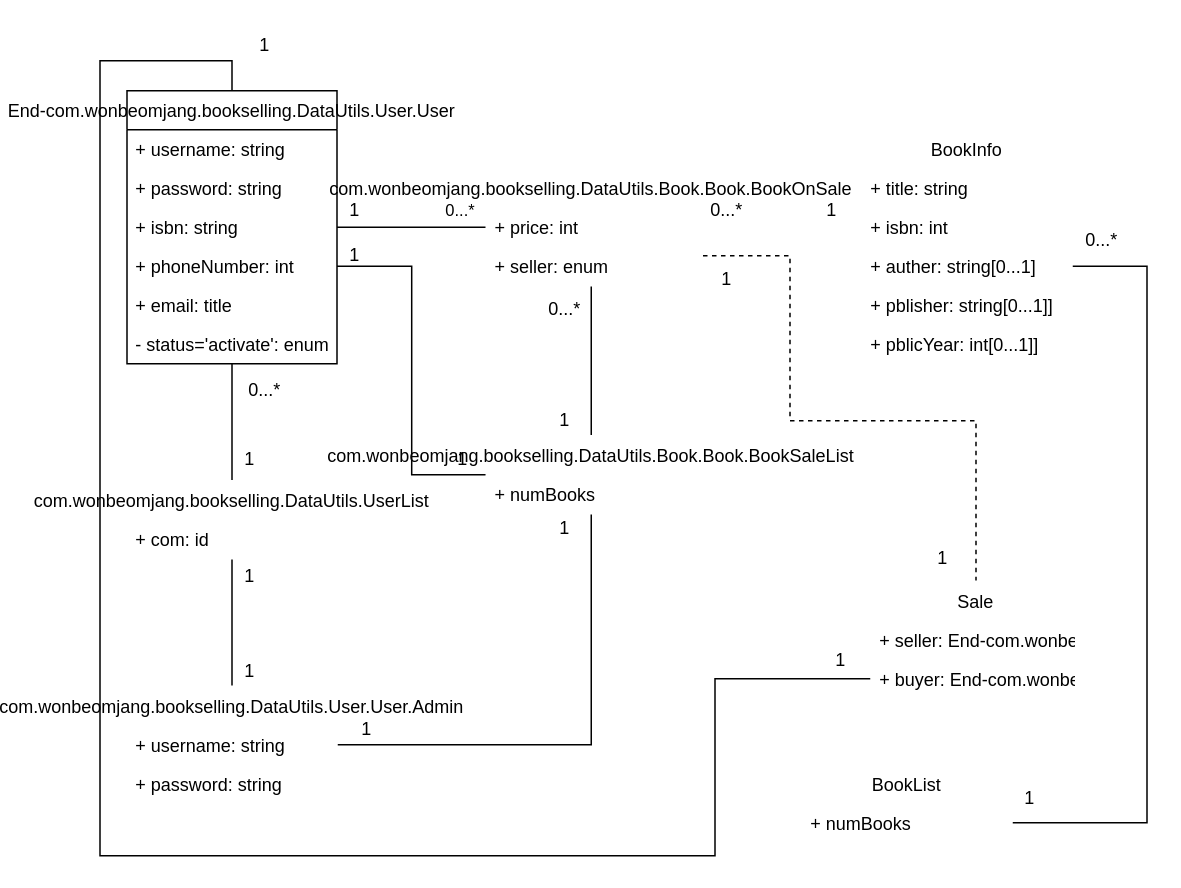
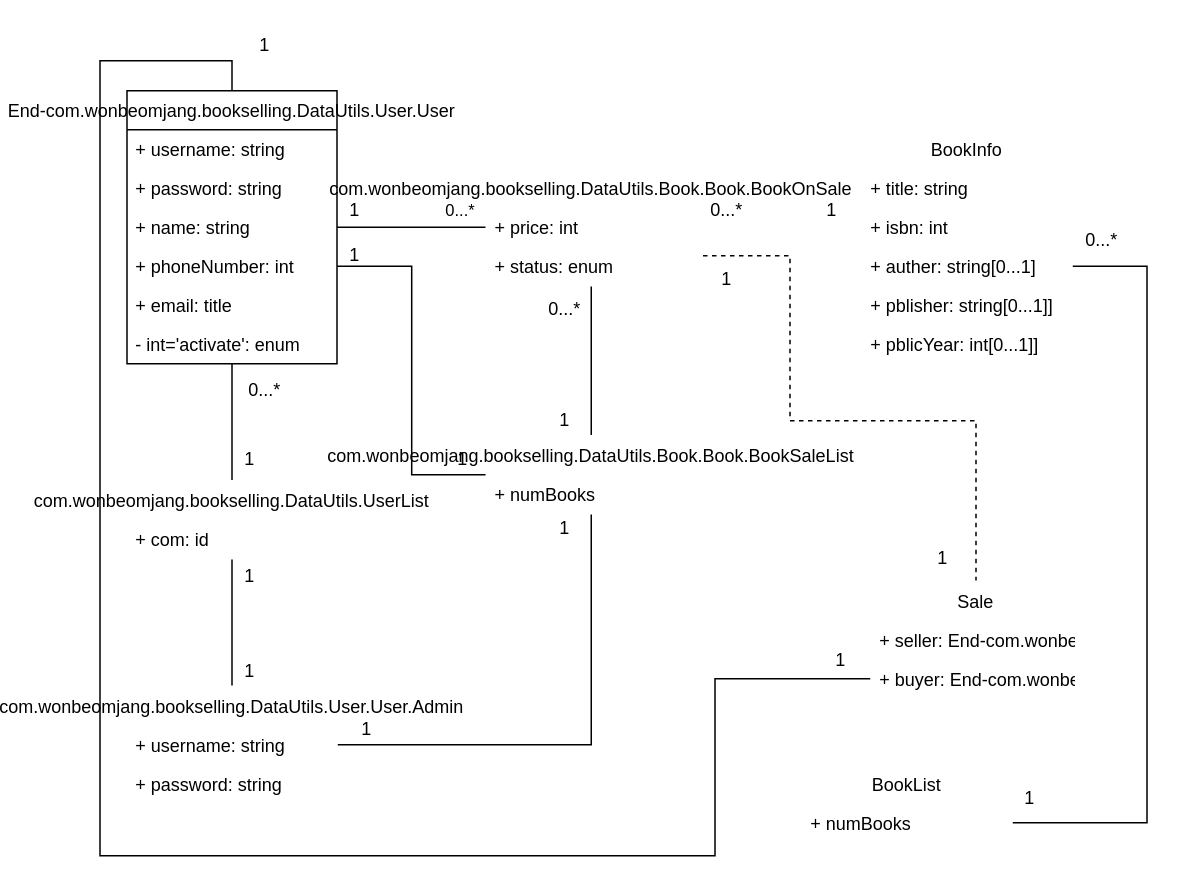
  <mxCell id="0" />
  <mxCell id="1" parent="0" />
  <mxCell id="2" value="" style="edgeStyle=orthogonalEdgeStyle;rounded=0;orthogonalLoop=1;jettySize=auto;html=1;startArrow=none;startFill=0;endArrow=none;endFill=0;" parent="1" source="28" target="36" edge="1"><mxGeometry relative="1" as="geometry" /></mxCell>
  <mxCell id="3" value="0...*" style="edgeStyle=orthogonalEdgeStyle;rounded=0;orthogonalLoop=1;jettySize=auto;html=1;exitX=1;exitY=0.5;exitDx=0;exitDy=0;entryX=0;entryY=0.5;entryDx=0;entryDy=0;startArrow=none;startFill=0;endArrow=none;endFill=0;labelBackgroundColor=none;" parent="1" source="24" target="28" edge="1"><mxGeometry x="0.648" y="11" relative="1" as="geometry"><mxPoint as="offset" /></mxGeometry></mxCell>
  <mxCell id="4" value="" style="edgeStyle=orthogonalEdgeStyle;rounded=0;orthogonalLoop=1;jettySize=auto;html=1;startArrow=none;startFill=0;endArrow=none;endFill=0;entryX=1;entryY=0.5;entryDx=0;entryDy=0;" parent="1" source="36" target="34" edge="1"><mxGeometry relative="1" as="geometry"><mxPoint x="347.5" y="402" as="targetPoint" /></mxGeometry></mxCell>
  <mxCell id="5" style="edgeStyle=orthogonalEdgeStyle;rounded=0;orthogonalLoop=1;jettySize=auto;html=1;exitX=0.5;exitY=1;exitDx=0;exitDy=0;startArrow=none;startFill=0;endArrow=none;endFill=0;" parent="1" source="21" target="31" edge="1"><mxGeometry relative="1" as="geometry" /></mxCell>
  <mxCell id="6" value="" style="edgeStyle=orthogonalEdgeStyle;rounded=0;orthogonalLoop=1;jettySize=auto;html=1;startArrow=none;startFill=0;endArrow=none;endFill=0;" parent="1" source="31" target="33" edge="1"><mxGeometry relative="1" as="geometry" /></mxCell>
  <mxCell id="7" style="edgeStyle=orthogonalEdgeStyle;rounded=0;orthogonalLoop=1;jettySize=auto;html=1;exitX=1;exitY=0.5;exitDx=0;exitDy=0;entryX=0;entryY=0.5;entryDx=0;entryDy=0;startArrow=none;startFill=0;endArrow=none;endFill=0;" parent="1" source="25" target="36" edge="1"><mxGeometry relative="1" as="geometry" /></mxCell>
  <mxCell id="8" value="1" style="text;html=1;strokeColor=none;fillColor=none;align=center;verticalAlign=middle;whiteSpace=wrap;rounded=0;" parent="1" vertex="1"><mxGeometry x="170" y="130" width="40" height="20" as="geometry" /></mxCell>
  <mxCell id="9" value="1" style="text;html=1;strokeColor=none;fillColor=none;align=center;verticalAlign=middle;whiteSpace=wrap;rounded=0;" parent="1" vertex="1"><mxGeometry x="170" y="160" width="40" height="20" as="geometry" /></mxCell>
  <mxCell id="10" value="1" style="text;html=1;strokeColor=none;fillColor=none;align=center;verticalAlign=middle;whiteSpace=wrap;rounded=0;" parent="1" vertex="1"><mxGeometry x="241.5" y="296" width="40" height="20" as="geometry" /></mxCell>
  <mxCell id="11" value="0...*" style="text;html=1;strokeColor=none;fillColor=none;align=center;verticalAlign=middle;whiteSpace=wrap;rounded=0;" parent="1" vertex="1"><mxGeometry x="110" y="250" width="40" height="20" as="geometry" /></mxCell>
  <mxCell id="12" value="1" style="text;html=1;strokeColor=none;fillColor=none;align=center;verticalAlign=middle;whiteSpace=wrap;rounded=0;" parent="1" vertex="1"><mxGeometry x="100" y="296" width="40" height="20" as="geometry" /></mxCell>
  <mxCell id="13" value="1" style="text;html=1;strokeColor=none;fillColor=none;align=center;verticalAlign=middle;whiteSpace=wrap;rounded=0;" parent="1" vertex="1"><mxGeometry x="100" y="374" width="40" height="20" as="geometry" /></mxCell>
  <mxCell id="14" value="1" style="text;html=1;strokeColor=none;fillColor=none;align=center;verticalAlign=middle;whiteSpace=wrap;rounded=0;" parent="1" vertex="1"><mxGeometry x="100" y="437" width="40" height="20" as="geometry" /></mxCell>
  <mxCell id="15" value="1" style="text;html=1;strokeColor=none;fillColor=none;align=center;verticalAlign=middle;whiteSpace=wrap;rounded=0;" parent="1" vertex="1"><mxGeometry x="178" y="476" width="40" height="20" as="geometry" /></mxCell>
  <mxCell id="16" value="1" style="text;html=1;strokeColor=none;fillColor=none;align=center;verticalAlign=middle;whiteSpace=wrap;rounded=0;" parent="1" vertex="1"><mxGeometry x="310" y="342" width="40" height="20" as="geometry" /></mxCell>
  <mxCell id="17" value="1" style="text;html=1;strokeColor=none;fillColor=none;align=center;verticalAlign=middle;whiteSpace=wrap;rounded=0;" parent="1" vertex="1"><mxGeometry x="310" y="270" width="40" height="20" as="geometry" /></mxCell>
  <mxCell id="18" value="0...*" style="text;html=1;strokeColor=none;fillColor=none;align=center;verticalAlign=middle;whiteSpace=wrap;rounded=0;" parent="1" vertex="1"><mxGeometry x="310" y="196" width="40" height="20" as="geometry" /></mxCell>
  <mxCell id="19" value="1" style="text;html=1;strokeColor=none;fillColor=none;align=center;verticalAlign=middle;whiteSpace=wrap;rounded=0;" parent="1" vertex="1"><mxGeometry x="488" y="130" width="40" height="20" as="geometry" /></mxCell>
  <mxCell id="20" value="0...*" style="text;html=1;strokeColor=none;fillColor=none;align=center;verticalAlign=middle;whiteSpace=wrap;rounded=0;" parent="1" vertex="1"><mxGeometry x="417.5" y="130" width="40" height="20" as="geometry" /></mxCell>
  <mxCell id="21" value="End-com.wonbeomjang.bookselling.DataUtils.User.User" style="swimlane;fontStyle=0;childLayout=stackLayout;horizontal=1;startSize=26;fillColor=none;horizontalStack=0;resizeParent=1;resizeParentMax=0;resizeLast=0;collapsible=1;marginBottom=0;" parent="1" vertex="1"><mxGeometry x="38" y="60" width="140" height="182" as="geometry" /></mxCell>
  <mxCell id="22" value="+ username: string" style="text;strokeColor=none;fillColor=none;align=left;verticalAlign=top;spacingLeft=4;spacingRight=4;overflow=hidden;rotatable=0;points=[[0,0.5],[1,0.5]];portConstraint=eastwest;" parent="21" vertex="1"><mxGeometry y="26" width="140" height="26" as="geometry" /></mxCell>
  <mxCell id="23" value="+ password: string" style="text;strokeColor=none;fillColor=none;align=left;verticalAlign=top;spacingLeft=4;spacingRight=4;overflow=hidden;rotatable=0;points=[[0,0.5],[1,0.5]];portConstraint=eastwest;" parent="21" vertex="1"><mxGeometry y="52" width="140" height="26" as="geometry" /></mxCell>
- <mxCell id="24" value="+ isbn: string" style="text;strokeColor=none;fillColor=none;align=left;verticalAlign=top;spacingLeft=4;spacingRight=4;overflow=hidden;rotatable=0;points=[[0,0.5],[1,0.5]];portConstraint=eastwest;" parent="21" vertex="1"><mxGeometry y="78" width="140" height="26" as="geometry" /></mxCell>
+ <mxCell id="24" value="+ name: string" style="text;strokeColor=none;fillColor=none;align=left;verticalAlign=top;spacingLeft=4;spacingRight=4;overflow=hidden;rotatable=0;points=[[0,0.5],[1,0.5]];portConstraint=eastwest;" parent="21" vertex="1"><mxGeometry y="78" width="140" height="26" as="geometry" /></mxCell>
  <mxCell id="25" value="+ phoneNumber: int" style="text;strokeColor=none;fillColor=none;align=left;verticalAlign=top;spacingLeft=4;spacingRight=4;overflow=hidden;rotatable=0;points=[[0,0.5],[1,0.5]];portConstraint=eastwest;" parent="21" vertex="1"><mxGeometry y="104" width="140" height="26" as="geometry" /></mxCell>
  <mxCell id="26" value="+ email: title" style="text;strokeColor=none;fillColor=none;align=left;verticalAlign=top;spacingLeft=4;spacingRight=4;overflow=hidden;rotatable=0;points=[[0,0.5],[1,0.5]];portConstraint=eastwest;" parent="21" vertex="1"><mxGeometry y="130" width="140" height="26" as="geometry" /></mxCell>
- <mxCell id="27" value="- status='activate': enum" style="text;strokeColor=none;fillColor=none;align=left;verticalAlign=top;spacingLeft=4;spacingRight=4;overflow=hidden;rotatable=0;points=[[0,0.5],[1,0.5]];portConstraint=eastwest;" parent="21" vertex="1"><mxGeometry y="156" width="140" height="26" as="geometry" /></mxCell>
+ <mxCell id="27" value="- int='activate': enum" style="text;strokeColor=none;fillColor=none;align=left;verticalAlign=top;spacingLeft=4;spacingRight=4;overflow=hidden;rotatable=0;points=[[0,0.5],[1,0.5]];portConstraint=eastwest;" parent="21" vertex="1"><mxGeometry y="156" width="140" height="26" as="geometry" /></mxCell>
  <mxCell id="28" value="com.wonbeomjang.bookselling.DataUtils.Book.Book.BookOnSale" style="swimlane;fontStyle=0;childLayout=stackLayout;horizontal=1;startSize=26;fillColor=none;horizontalStack=0;resizeParent=1;resizeParentMax=0;resizeLast=0;collapsible=1;marginBottom=0;strokeColor=#FFFFFF;" parent="1" vertex="1"><mxGeometry x="277.5" y="112" width="140" height="78" as="geometry" /></mxCell>
  <mxCell id="29" value="+ price: int" style="text;strokeColor=none;fillColor=none;align=left;verticalAlign=top;spacingLeft=4;spacingRight=4;overflow=hidden;rotatable=0;points=[[0,0.5],[1,0.5]];portConstraint=eastwest;" parent="28" vertex="1"><mxGeometry y="26" width="140" height="26" as="geometry" /></mxCell>
- <mxCell id="30" value="+ seller: enum" style="text;strokeColor=none;fillColor=none;align=left;verticalAlign=top;spacingLeft=4;spacingRight=4;overflow=hidden;rotatable=0;points=[[0,0.5],[1,0.5]];portConstraint=eastwest;" parent="28" vertex="1"><mxGeometry y="52" width="140" height="26" as="geometry" /></mxCell>
+ <mxCell id="30" value="+ status: enum" style="text;strokeColor=none;fillColor=none;align=left;verticalAlign=top;spacingLeft=4;spacingRight=4;overflow=hidden;rotatable=0;points=[[0,0.5],[1,0.5]];portConstraint=eastwest;" parent="28" vertex="1"><mxGeometry y="52" width="140" height="26" as="geometry" /></mxCell>
  <mxCell id="31" value="com.wonbeomjang.bookselling.DataUtils.UserList" style="swimlane;fontStyle=0;childLayout=stackLayout;horizontal=1;startSize=26;fillColor=none;horizontalStack=0;resizeParent=1;resizeParentMax=0;resizeLast=0;collapsible=1;marginBottom=0;strokeColor=#FFFFFF;" parent="1" vertex="1"><mxGeometry x="38" y="320" width="140" height="52" as="geometry" /></mxCell>
  <mxCell id="32" value="+ com: id" style="text;strokeColor=none;fillColor=none;align=left;verticalAlign=top;spacingLeft=4;spacingRight=4;overflow=hidden;rotatable=0;points=[[0,0.5],[1,0.5]];portConstraint=eastwest;" parent="31" vertex="1"><mxGeometry y="26" width="140" height="26" as="geometry" /></mxCell>
  <mxCell id="33" value="com.wonbeomjang.bookselling.DataUtils.User.User.Admin" style="swimlane;fontStyle=0;childLayout=stackLayout;horizontal=1;startSize=26;fillColor=none;horizontalStack=0;resizeParent=1;resizeParentMax=0;resizeLast=0;collapsible=1;marginBottom=0;strokeColor=#FFFFFF;" parent="1" vertex="1"><mxGeometry x="38" y="457" width="140" height="78" as="geometry" /></mxCell>
  <mxCell id="34" value="+ username: string" style="text;strokeColor=none;fillColor=none;align=left;verticalAlign=top;spacingLeft=4;spacingRight=4;overflow=hidden;rotatable=0;points=[[0,0.5],[1,0.5]];portConstraint=eastwest;" parent="33" vertex="1"><mxGeometry y="26" width="140" height="26" as="geometry" /></mxCell>
  <mxCell id="35" value="+ password: string" style="text;strokeColor=none;fillColor=none;align=left;verticalAlign=top;spacingLeft=4;spacingRight=4;overflow=hidden;rotatable=0;points=[[0,0.5],[1,0.5]];portConstraint=eastwest;" parent="33" vertex="1"><mxGeometry y="52" width="140" height="26" as="geometry" /></mxCell>
  <mxCell id="36" value="com.wonbeomjang.bookselling.DataUtils.Book.Book.BookSaleList" style="swimlane;fontStyle=0;childLayout=stackLayout;horizontal=1;startSize=26;fillColor=none;horizontalStack=0;resizeParent=1;resizeParentMax=0;resizeLast=0;collapsible=1;marginBottom=0;strokeColor=#FFFFFF;" parent="1" vertex="1"><mxGeometry x="277.5" y="290" width="140" height="52" as="geometry" /></mxCell>
  <mxCell id="37" value="+ numBooks" style="text;strokeColor=none;fillColor=none;align=left;verticalAlign=top;spacingLeft=4;spacingRight=4;overflow=hidden;rotatable=0;points=[[0,0.5],[1,0.5]];portConstraint=eastwest;" parent="36" vertex="1"><mxGeometry y="26" width="140" height="26" as="geometry" /></mxCell>
  <mxCell id="38" value="1" style="text;html=1;strokeColor=none;fillColor=none;align=center;verticalAlign=middle;whiteSpace=wrap;rounded=0;" parent="1" vertex="1"><mxGeometry x="110" y="20" width="40" height="20" as="geometry" /></mxCell>
  <mxCell id="39" style="edgeStyle=orthogonalEdgeStyle;rounded=0;orthogonalLoop=1;jettySize=auto;html=1;exitX=0.5;exitY=0;exitDx=0;exitDy=0;entryX=1.018;entryY=0.231;entryDx=0;entryDy=0;entryPerimeter=0;endArrow=none;endFill=0;dashed=1;" parent="1" source="55" target="30" edge="1"><mxGeometry relative="1" as="geometry"><Array as="points"><mxPoint x="604" y="280" /><mxPoint x="480" y="280" /><mxPoint x="480" y="170" /></Array></mxGeometry></mxCell>
  <mxCell id="40" value="" style="edgeStyle=orthogonalEdgeStyle;rounded=0;orthogonalLoop=1;jettySize=auto;html=1;endArrow=none;endFill=0;entryX=0.5;entryY=0;entryDx=0;entryDy=0;exitX=0;exitY=0.5;exitDx=0;exitDy=0;" parent="1" source="57" target="21" edge="1"><mxGeometry relative="1" as="geometry"><mxPoint x="572" y="433" as="targetPoint" /><Array as="points"><mxPoint x="430" y="452" /><mxPoint x="430" y="570" /><mxPoint x="20" y="570" /><mxPoint x="20" y="40" /><mxPoint x="108" y="40" /></Array></mxGeometry></mxCell>
  <mxCell id="41" value="1" style="text;html=1;strokeColor=none;fillColor=none;align=center;verticalAlign=middle;whiteSpace=wrap;rounded=0;" parent="1" vertex="1"><mxGeometry x="417.5" y="176" width="40" height="20" as="geometry" /></mxCell>
  <mxCell id="42" value="1" style="text;html=1;strokeColor=none;fillColor=none;align=center;verticalAlign=middle;whiteSpace=wrap;rounded=0;" parent="1" vertex="1"><mxGeometry x="562" y="362" width="40" height="20" as="geometry" /></mxCell>
  <mxCell id="43" style="edgeStyle=orthogonalEdgeStyle;rounded=0;orthogonalLoop=1;jettySize=auto;html=1;exitX=1;exitY=0.5;exitDx=0;exitDy=0;entryX=1;entryY=0.5;entryDx=0;entryDy=0;endArrow=none;endFill=0;" parent="1" source="54" target="47" edge="1"><mxGeometry relative="1" as="geometry"><Array as="points"><mxPoint x="718" y="548" /><mxPoint x="718" y="177" /></Array></mxGeometry></mxCell>
  <mxCell id="44" value="BookInfo" style="swimlane;fontStyle=0;childLayout=stackLayout;horizontal=1;startSize=26;fillColor=none;horizontalStack=0;resizeParent=1;resizeParentMax=0;resizeLast=0;collapsible=1;marginBottom=0;strokeColor=#FFFFFF;" parent="1" vertex="1"><mxGeometry x="528" y="86" width="140" height="156" as="geometry" /></mxCell>
  <mxCell id="45" value="+ title: string" style="text;strokeColor=none;fillColor=none;align=left;verticalAlign=top;spacingLeft=4;spacingRight=4;overflow=hidden;rotatable=0;points=[[0,0.5],[1,0.5]];portConstraint=eastwest;" parent="44" vertex="1"><mxGeometry y="26" width="140" height="26" as="geometry" /></mxCell>
  <mxCell id="46" value="+ isbn: int" style="text;strokeColor=none;fillColor=none;align=left;verticalAlign=top;spacingLeft=4;spacingRight=4;overflow=hidden;rotatable=0;points=[[0,0.5],[1,0.5]];portConstraint=eastwest;" parent="44" vertex="1"><mxGeometry y="52" width="140" height="26" as="geometry" /></mxCell>
  <mxCell id="47" value="+ auther: string[0...1]" style="text;strokeColor=none;fillColor=none;align=left;verticalAlign=top;spacingLeft=4;spacingRight=4;overflow=hidden;rotatable=0;points=[[0,0.5],[1,0.5]];portConstraint=eastwest;" parent="44" vertex="1"><mxGeometry y="78" width="140" height="26" as="geometry" /></mxCell>
  <mxCell id="48" value="+ pblisher: string[0...1]]" style="text;strokeColor=none;fillColor=none;align=left;verticalAlign=top;spacingLeft=4;spacingRight=4;overflow=hidden;rotatable=0;points=[[0,0.5],[1,0.5]];portConstraint=eastwest;" parent="44" vertex="1"><mxGeometry y="104" width="140" height="26" as="geometry" /></mxCell>
  <mxCell id="49" value="+ pblicYear: int[0...1]]" style="text;strokeColor=none;fillColor=none;align=left;verticalAlign=top;spacingLeft=4;spacingRight=4;overflow=hidden;rotatable=0;points=[[0,0.5],[1,0.5]];portConstraint=eastwest;" parent="44" vertex="1"><mxGeometry y="130" width="140" height="26" as="geometry" /></mxCell>
  <mxCell id="50" value="1" style="text;html=1;strokeColor=none;fillColor=none;align=center;verticalAlign=middle;whiteSpace=wrap;rounded=0;" parent="1" vertex="1"><mxGeometry x="494" y="430" width="40" height="20" as="geometry" /></mxCell>
  <mxCell id="51" value="1" style="text;html=1;strokeColor=none;fillColor=none;align=center;verticalAlign=middle;whiteSpace=wrap;rounded=0;" parent="1" vertex="1"><mxGeometry x="620" y="522" width="40" height="20" as="geometry" /></mxCell>
  <mxCell id="52" value="0...*" style="text;html=1;strokeColor=none;fillColor=none;align=center;verticalAlign=middle;whiteSpace=wrap;rounded=0;" parent="1" vertex="1"><mxGeometry x="668" y="150" width="40" height="20" as="geometry" /></mxCell>
  <mxCell id="53" value="BookList" style="swimlane;fontStyle=0;childLayout=stackLayout;horizontal=1;startSize=26;fillColor=none;horizontalStack=0;resizeParent=1;resizeParentMax=0;resizeLast=0;collapsible=1;marginBottom=0;strokeColor=#FFFFFF;" parent="1" vertex="1"><mxGeometry x="488" y="509" width="140" height="52" as="geometry" /></mxCell>
  <mxCell id="54" value="+ numBooks" style="text;strokeColor=none;fillColor=none;align=left;verticalAlign=top;spacingLeft=4;spacingRight=4;overflow=hidden;rotatable=0;points=[[0,0.5],[1,0.5]];portConstraint=eastwest;" parent="53" vertex="1"><mxGeometry y="26" width="140" height="26" as="geometry" /></mxCell>
  <mxCell id="55" value="Sale" style="swimlane;fontStyle=0;childLayout=stackLayout;horizontal=1;startSize=26;fillColor=none;horizontalStack=0;resizeParent=1;resizeParentMax=0;resizeLast=0;collapsible=1;marginBottom=0;strokeColor=#FFFFFF;" parent="1" vertex="1"><mxGeometry x="534" y="387" width="140" height="78" as="geometry" /></mxCell>
  <mxCell id="56" value="+ seller: End-com.wonbeomjang.bookselling.DataUtils.User.User" style="text;strokeColor=none;fillColor=none;align=left;verticalAlign=top;spacingLeft=4;spacingRight=4;overflow=hidden;rotatable=0;points=[[0,0.5],[1,0.5]];portConstraint=eastwest;" parent="55" vertex="1"><mxGeometry y="26" width="140" height="26" as="geometry" /></mxCell>
  <mxCell id="57" value="+ buyer: End-com.wonbeomjang.bookselling.DataUtils.User.User" style="text;strokeColor=none;fillColor=none;align=left;verticalAlign=top;spacingLeft=4;spacingRight=4;overflow=hidden;rotatable=0;points=[[0,0.5],[1,0.5]];portConstraint=eastwest;" parent="55" vertex="1"><mxGeometry y="52" width="140" height="26" as="geometry" /></mxCell>
